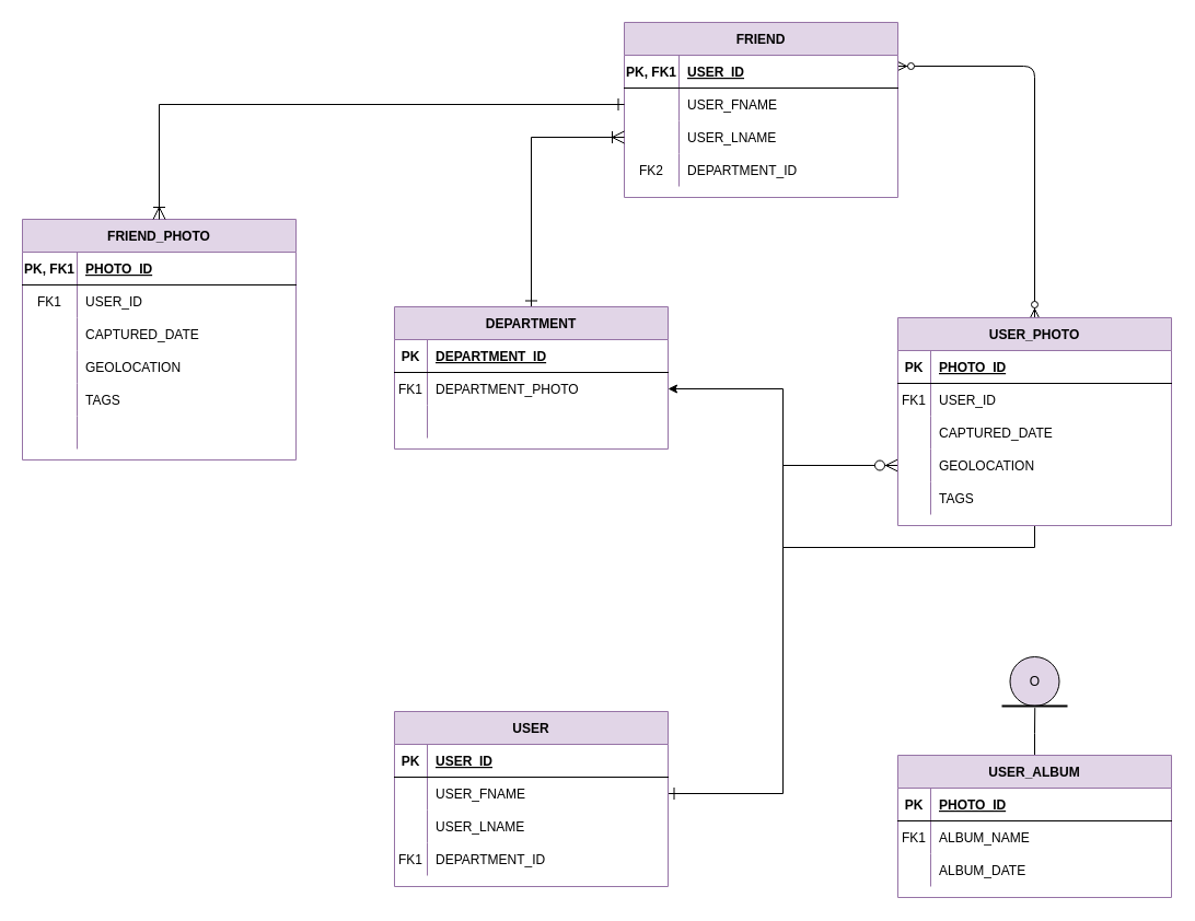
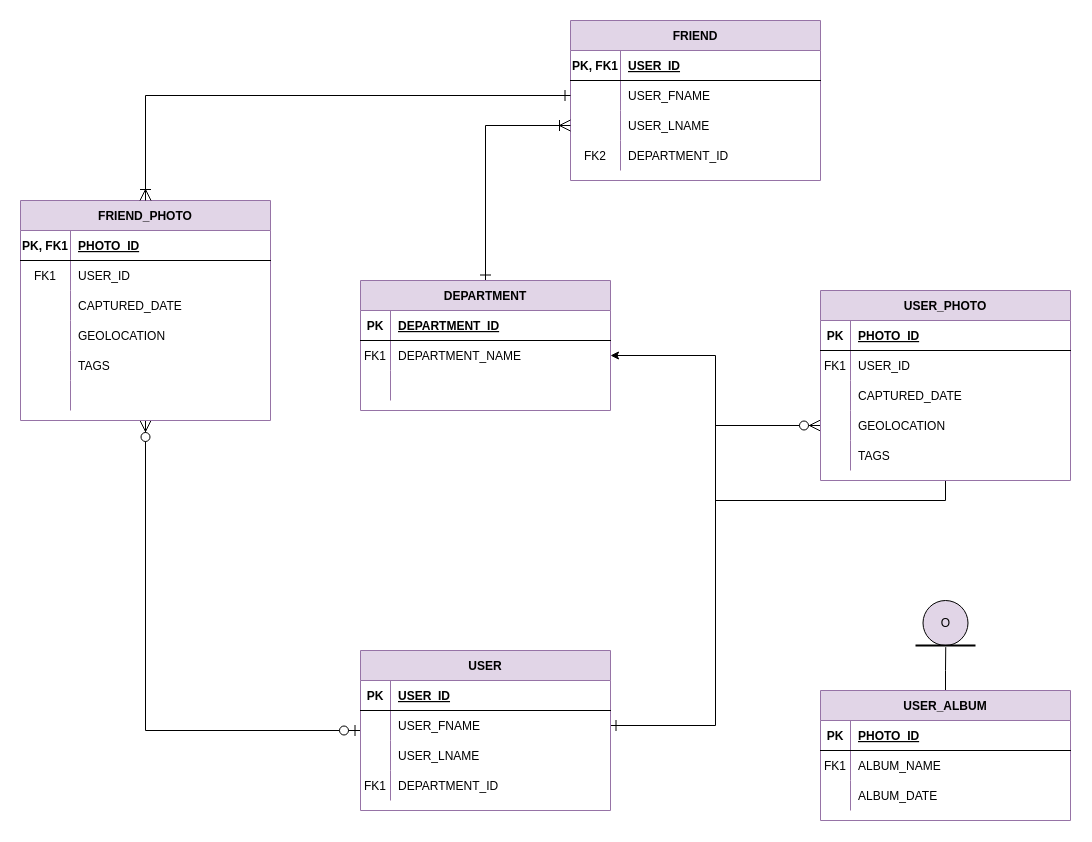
  <mxCell id="0" />
  <mxCell id="1" parent="0" />
- <mxCell id="2" value="" style="endArrow=ERzeroToMany;startArrow=ERzeroToMany;endFill=1;startFill=1;entryX=0.5;entryY=0;entryDx=0;entryDy=0;edgeStyle=elbowEdgeStyle;elbow=vertical;exitX=1;exitY=0.25;exitDx=0;exitDy=0;" parent="1" source="5" target="66" edge="1"><mxGeometry width="100" height="100" relative="1" as="geometry"><mxPoint x="730" y="-210" as="sourcePoint" /><mxPoint x="790" y="-185" as="targetPoint" /><Array as="points"><mxPoint x="970" y="60" /></Array></mxGeometry></mxCell>
  <mxCell id="3" style="edgeStyle=orthogonalEdgeStyle;rounded=0;orthogonalLoop=1;jettySize=auto;html=1;exitX=0.5;exitY=1;exitDx=0;exitDy=0;" edge="1" parent="1" source="66" target="42"><mxGeometry relative="1" as="geometry" /></mxCell>
  <mxCell id="4" style="edgeStyle=orthogonalEdgeStyle;rounded=0;orthogonalLoop=1;jettySize=auto;html=1;exitX=0.5;exitY=0;exitDx=0;exitDy=0;entryX=0.504;entryY=0.663;entryDx=0;entryDy=0;entryPerimeter=0;endArrow=none;endFill=0;" edge="1" parent="1" source="82" target="19"><mxGeometry relative="1" as="geometry" /></mxCell>
  <mxCell id="5" value="FRIEND" style="shape=table;startSize=30;container=1;collapsible=1;childLayout=tableLayout;fixedRows=1;rowLines=0;fontStyle=1;align=center;resizeLast=1;fillColor=#e1d5e7;strokeColor=#9673a6;" parent="1" vertex="1"><mxGeometry x="570" y="20" width="250" height="160" as="geometry" /></mxCell>
  <mxCell id="6" value="" style="shape=partialRectangle;collapsible=0;dropTarget=0;pointerEvents=0;fillColor=none;points=[[0,0.5],[1,0.5]];portConstraint=eastwest;top=0;left=0;right=0;bottom=1;" parent="5" vertex="1"><mxGeometry y="30" width="250" height="30" as="geometry" /></mxCell>
  <mxCell id="7" value="PK, FK1" style="shape=partialRectangle;overflow=hidden;connectable=0;fillColor=none;top=0;left=0;bottom=0;right=0;fontStyle=1;" parent="6" vertex="1"><mxGeometry width="50" height="30" as="geometry" /></mxCell>
  <mxCell id="8" value="USER_ID" style="shape=partialRectangle;overflow=hidden;connectable=0;fillColor=none;top=0;left=0;bottom=0;right=0;align=left;spacingLeft=6;fontStyle=5;" parent="6" vertex="1"><mxGeometry x="50" width="200" height="30" as="geometry" /></mxCell>
  <mxCell id="9" value="" style="shape=partialRectangle;collapsible=0;dropTarget=0;pointerEvents=0;fillColor=none;points=[[0,0.5],[1,0.5]];portConstraint=eastwest;top=0;left=0;right=0;bottom=0;" parent="5" vertex="1"><mxGeometry y="60" width="250" height="30" as="geometry" /></mxCell>
  <mxCell id="10" value="" style="shape=partialRectangle;overflow=hidden;connectable=0;fillColor=none;top=0;left=0;bottom=0;right=0;" parent="9" vertex="1"><mxGeometry width="50" height="30" as="geometry" /></mxCell>
  <mxCell id="11" value="USER_FNAME" style="shape=partialRectangle;overflow=hidden;connectable=0;fillColor=none;top=0;left=0;bottom=0;right=0;align=left;spacingLeft=6;" parent="9" vertex="1"><mxGeometry x="50" width="200" height="30" as="geometry" /></mxCell>
  <mxCell id="12" value="" style="shape=partialRectangle;collapsible=0;dropTarget=0;pointerEvents=0;fillColor=none;points=[[0,0.5],[1,0.5]];portConstraint=eastwest;top=0;left=0;right=0;bottom=0;" vertex="1" parent="5"><mxGeometry y="90" width="250" height="30" as="geometry" /></mxCell>
  <mxCell id="13" value="" style="shape=partialRectangle;overflow=hidden;connectable=0;fillColor=none;top=0;left=0;bottom=0;right=0;" vertex="1" parent="12"><mxGeometry width="50" height="30" as="geometry" /></mxCell>
  <mxCell id="14" value="USER_LNAME" style="shape=partialRectangle;overflow=hidden;connectable=0;fillColor=none;top=0;left=0;bottom=0;right=0;align=left;spacingLeft=6;" vertex="1" parent="12"><mxGeometry x="50" width="200" height="30" as="geometry" /></mxCell>
  <mxCell id="15" value="" style="shape=partialRectangle;collapsible=0;dropTarget=0;pointerEvents=0;fillColor=none;points=[[0,0.5],[1,0.5]];portConstraint=eastwest;top=0;left=0;right=0;bottom=0;" parent="5" vertex="1"><mxGeometry y="120" width="250" height="30" as="geometry" /></mxCell>
  <mxCell id="16" value="FK2" style="shape=partialRectangle;overflow=hidden;connectable=0;fillColor=none;top=0;left=0;bottom=0;right=0;" parent="15" vertex="1"><mxGeometry width="50" height="30" as="geometry" /></mxCell>
  <mxCell id="17" value="DEPARTMENT_ID" style="shape=partialRectangle;overflow=hidden;connectable=0;fillColor=none;top=0;left=0;bottom=0;right=0;align=left;spacingLeft=6;" parent="15" vertex="1"><mxGeometry x="50" width="200" height="30" as="geometry" /></mxCell>
  <mxCell id="18" value="O" style="ellipse;whiteSpace=wrap;html=1;aspect=fixed;fillColor=#e1d5e7;" vertex="1" parent="1"><mxGeometry x="922.5" y="600" width="45" height="45" as="geometry" /></mxCell>
  <mxCell id="19" value="" style="line;strokeWidth=2;html=1;" vertex="1" parent="1"><mxGeometry x="915" y="640" width="60" height="10" as="geometry" /></mxCell>
  <mxCell id="20" style="edgeStyle=orthogonalEdgeStyle;rounded=0;orthogonalLoop=1;jettySize=auto;html=1;exitX=1;exitY=0.5;exitDx=0;exitDy=0;entryX=0;entryY=0.5;entryDx=0;entryDy=0;endArrow=ERzeroToMany;endFill=1;startArrow=ERone;startFill=0;strokeWidth=1;endSize=9;startSize=9;" edge="1" parent="1" source="27" target="76"><mxGeometry relative="1" as="geometry" /></mxCell>
  <mxCell id="21" style="edgeStyle=orthogonalEdgeStyle;rounded=0;orthogonalLoop=1;jettySize=auto;html=1;entryX=0;entryY=0.5;entryDx=0;entryDy=0;startArrow=ERone;startFill=0;startSize=9;endArrow=ERoneToMany;endFill=0;endSize=9;strokeWidth=1;" edge="1" parent="1" source="36" target="12"><mxGeometry relative="1" as="geometry" /></mxCell>
+ <mxCell id="22" style="edgeStyle=orthogonalEdgeStyle;rounded=0;orthogonalLoop=1;jettySize=auto;html=1;entryX=0.5;entryY=1;entryDx=0;entryDy=0;startArrow=ERzeroToOne;startFill=1;startSize=9;endArrow=ERzeroToMany;endFill=1;endSize=9;strokeWidth=1;" edge="1" parent="1" source="23" target="46"><mxGeometry relative="1" as="geometry" /></mxCell>
  <mxCell id="23" value="USER" style="shape=table;startSize=30;container=1;collapsible=1;childLayout=tableLayout;fixedRows=1;rowLines=0;fontStyle=1;align=center;resizeLast=1;fillColor=#e1d5e7;strokeColor=#9673a6;" parent="1" vertex="1"><mxGeometry x="360" y="650" width="250" height="160" as="geometry" /></mxCell>
  <mxCell id="24" value="" style="shape=partialRectangle;collapsible=0;dropTarget=0;pointerEvents=0;fillColor=none;points=[[0,0.5],[1,0.5]];portConstraint=eastwest;top=0;left=0;right=0;bottom=1;" parent="23" vertex="1"><mxGeometry y="30" width="250" height="30" as="geometry" /></mxCell>
  <mxCell id="25" value="PK" style="shape=partialRectangle;overflow=hidden;connectable=0;fillColor=none;top=0;left=0;bottom=0;right=0;fontStyle=1;" parent="24" vertex="1"><mxGeometry width="30" height="30" as="geometry" /></mxCell>
  <mxCell id="26" value="USER_ID" style="shape=partialRectangle;overflow=hidden;connectable=0;fillColor=none;top=0;left=0;bottom=0;right=0;align=left;spacingLeft=6;fontStyle=5;" parent="24" vertex="1"><mxGeometry x="30" width="220" height="30" as="geometry" /></mxCell>
  <mxCell id="27" value="" style="shape=partialRectangle;collapsible=0;dropTarget=0;pointerEvents=0;fillColor=none;points=[[0,0.5],[1,0.5]];portConstraint=eastwest;top=0;left=0;right=0;bottom=0;" parent="23" vertex="1"><mxGeometry y="60" width="250" height="30" as="geometry" /></mxCell>
  <mxCell id="28" value="" style="shape=partialRectangle;overflow=hidden;connectable=0;fillColor=none;top=0;left=0;bottom=0;right=0;" parent="27" vertex="1"><mxGeometry width="30" height="30" as="geometry" /></mxCell>
  <mxCell id="29" value="USER_FNAME" style="shape=partialRectangle;overflow=hidden;connectable=0;fillColor=none;top=0;left=0;bottom=0;right=0;align=left;spacingLeft=6;" parent="27" vertex="1"><mxGeometry x="30" width="220" height="30" as="geometry" /></mxCell>
  <mxCell id="30" value="" style="shape=partialRectangle;collapsible=0;dropTarget=0;pointerEvents=0;fillColor=none;points=[[0,0.5],[1,0.5]];portConstraint=eastwest;top=0;left=0;right=0;bottom=0;" vertex="1" parent="23"><mxGeometry y="90" width="250" height="30" as="geometry" /></mxCell>
  <mxCell id="31" value="" style="shape=partialRectangle;overflow=hidden;connectable=0;fillColor=none;top=0;left=0;bottom=0;right=0;" vertex="1" parent="30"><mxGeometry width="30" height="30" as="geometry" /></mxCell>
  <mxCell id="32" value="USER_LNAME" style="shape=partialRectangle;overflow=hidden;connectable=0;fillColor=none;top=0;left=0;bottom=0;right=0;align=left;spacingLeft=6;" vertex="1" parent="30"><mxGeometry x="30" width="220" height="30" as="geometry" /></mxCell>
  <mxCell id="33" value="" style="shape=partialRectangle;collapsible=0;dropTarget=0;pointerEvents=0;fillColor=none;points=[[0,0.5],[1,0.5]];portConstraint=eastwest;top=0;left=0;right=0;bottom=0;" vertex="1" parent="23"><mxGeometry y="120" width="250" height="30" as="geometry" /></mxCell>
  <mxCell id="34" value="FK1" style="shape=partialRectangle;overflow=hidden;connectable=0;fillColor=none;top=0;left=0;bottom=0;right=0;" vertex="1" parent="33"><mxGeometry width="30" height="30" as="geometry" /></mxCell>
  <mxCell id="35" value="DEPARTMENT_ID" style="shape=partialRectangle;overflow=hidden;connectable=0;fillColor=none;top=0;left=0;bottom=0;right=0;align=left;spacingLeft=6;" vertex="1" parent="33"><mxGeometry x="30" width="220" height="30" as="geometry" /></mxCell>
  <mxCell id="36" value="DEPARTMENT" style="shape=table;startSize=30;container=1;collapsible=1;childLayout=tableLayout;fixedRows=1;rowLines=0;fontStyle=1;align=center;resizeLast=1;fillColor=#e1d5e7;strokeColor=#9673a6;" vertex="1" parent="1"><mxGeometry x="360" y="280" width="250" height="130" as="geometry" /></mxCell>
  <mxCell id="37" value="" style="shape=partialRectangle;collapsible=0;dropTarget=0;pointerEvents=0;fillColor=none;points=[[0,0.5],[1,0.5]];portConstraint=eastwest;top=0;left=0;right=0;bottom=1;" vertex="1" parent="36"><mxGeometry y="30" width="250" height="30" as="geometry" /></mxCell>
  <mxCell id="38" value="PK" style="shape=partialRectangle;overflow=hidden;connectable=0;fillColor=none;top=0;left=0;bottom=0;right=0;fontStyle=1;" vertex="1" parent="37"><mxGeometry width="30" height="30" as="geometry" /></mxCell>
  <mxCell id="39" value="DEPARTMENT_ID" style="shape=partialRectangle;overflow=hidden;connectable=0;fillColor=none;top=0;left=0;bottom=0;right=0;align=left;spacingLeft=6;fontStyle=5;" vertex="1" parent="37"><mxGeometry x="30" width="220" height="30" as="geometry" /></mxCell>
  <mxCell id="40" value="" style="shape=partialRectangle;collapsible=0;dropTarget=0;pointerEvents=0;fillColor=none;points=[[0,0.5],[1,0.5]];portConstraint=eastwest;top=0;left=0;right=0;bottom=0;" vertex="1" parent="36"><mxGeometry y="60" width="250" height="30" as="geometry" /></mxCell>
  <mxCell id="41" value="FK1" style="shape=partialRectangle;overflow=hidden;connectable=0;fillColor=none;top=0;left=0;bottom=0;right=0;" vertex="1" parent="40"><mxGeometry width="30" height="30" as="geometry" /></mxCell>
- <mxCell id="42" value="DEPARTMENT_PHOTO" style="shape=partialRectangle;overflow=hidden;connectable=0;fillColor=none;top=0;left=0;bottom=0;right=0;align=left;spacingLeft=6;" vertex="1" parent="40"><mxGeometry x="30" width="220" height="30" as="geometry" /></mxCell>
+ <mxCell id="42" value="DEPARTMENT_NAME" style="shape=partialRectangle;overflow=hidden;connectable=0;fillColor=none;top=0;left=0;bottom=0;right=0;align=left;spacingLeft=6;" vertex="1" parent="40"><mxGeometry x="30" width="220" height="30" as="geometry" /></mxCell>
  <mxCell id="43" value="" style="shape=partialRectangle;collapsible=0;dropTarget=0;pointerEvents=0;fillColor=none;points=[[0,0.5],[1,0.5]];portConstraint=eastwest;top=0;left=0;right=0;bottom=0;" vertex="1" parent="36"><mxGeometry y="90" width="250" height="30" as="geometry" /></mxCell>
  <mxCell id="44" value="" style="shape=partialRectangle;overflow=hidden;connectable=0;fillColor=none;top=0;left=0;bottom=0;right=0;" vertex="1" parent="43"><mxGeometry width="30" height="30" as="geometry" /></mxCell>
  <mxCell id="45" value="" style="shape=partialRectangle;overflow=hidden;connectable=0;fillColor=none;top=0;left=0;bottom=0;right=0;align=left;spacingLeft=6;" vertex="1" parent="43"><mxGeometry x="30" width="220" height="30" as="geometry" /></mxCell>
  <mxCell id="46" value="FRIEND_PHOTO" style="shape=table;startSize=30;container=1;collapsible=1;childLayout=tableLayout;fixedRows=1;rowLines=0;fontStyle=1;align=center;resizeLast=1;fillColor=#e1d5e7;strokeColor=#9673a6;" vertex="1" parent="1"><mxGeometry x="20" y="200" width="250" height="220" as="geometry" /></mxCell>
  <mxCell id="47" value="" style="shape=partialRectangle;collapsible=0;dropTarget=0;pointerEvents=0;fillColor=none;points=[[0,0.5],[1,0.5]];portConstraint=eastwest;top=0;left=0;right=0;bottom=1;" vertex="1" parent="46"><mxGeometry y="30" width="250" height="30" as="geometry" /></mxCell>
  <mxCell id="48" value="PK, FK1" style="shape=partialRectangle;overflow=hidden;connectable=0;fillColor=none;top=0;left=0;bottom=0;right=0;fontStyle=1;" vertex="1" parent="47"><mxGeometry width="50.0" height="30" as="geometry" /></mxCell>
  <mxCell id="49" value="PHOTO_ID" style="shape=partialRectangle;overflow=hidden;connectable=0;fillColor=none;top=0;left=0;bottom=0;right=0;align=left;spacingLeft=6;fontStyle=5;" vertex="1" parent="47"><mxGeometry x="50.0" width="200.0" height="30" as="geometry" /></mxCell>
  <mxCell id="50" value="" style="shape=partialRectangle;collapsible=0;dropTarget=0;pointerEvents=0;fillColor=none;points=[[0,0.5],[1,0.5]];portConstraint=eastwest;top=0;left=0;right=0;bottom=0;" vertex="1" parent="46"><mxGeometry y="60" width="250" height="30" as="geometry" /></mxCell>
  <mxCell id="51" value="FK1" style="shape=partialRectangle;overflow=hidden;connectable=0;fillColor=none;top=0;left=0;bottom=0;right=0;" vertex="1" parent="50"><mxGeometry width="50.0" height="30" as="geometry" /></mxCell>
  <mxCell id="52" value="USER_ID" style="shape=partialRectangle;overflow=hidden;connectable=0;fillColor=none;top=0;left=0;bottom=0;right=0;align=left;spacingLeft=6;" vertex="1" parent="50"><mxGeometry x="50.0" width="200.0" height="30" as="geometry" /></mxCell>
  <mxCell id="53" value="" style="shape=partialRectangle;collapsible=0;dropTarget=0;pointerEvents=0;fillColor=none;points=[[0,0.5],[1,0.5]];portConstraint=eastwest;top=0;left=0;right=0;bottom=0;" vertex="1" parent="46"><mxGeometry y="90" width="250" height="30" as="geometry" /></mxCell>
  <mxCell id="54" value="" style="shape=partialRectangle;overflow=hidden;connectable=0;fillColor=none;top=0;left=0;bottom=0;right=0;" vertex="1" parent="53"><mxGeometry width="50.0" height="30" as="geometry" /></mxCell>
  <mxCell id="55" value="CAPTURED_DATE" style="shape=partialRectangle;overflow=hidden;connectable=0;fillColor=none;top=0;left=0;bottom=0;right=0;align=left;spacingLeft=6;" vertex="1" parent="53"><mxGeometry x="50.0" width="200.0" height="30" as="geometry" /></mxCell>
  <mxCell id="56" value="" style="shape=partialRectangle;collapsible=0;dropTarget=0;pointerEvents=0;fillColor=none;points=[[0,0.5],[1,0.5]];portConstraint=eastwest;top=0;left=0;right=0;bottom=0;" vertex="1" parent="46"><mxGeometry y="120" width="250" height="30" as="geometry" /></mxCell>
  <mxCell id="57" value="" style="shape=partialRectangle;overflow=hidden;connectable=0;fillColor=none;top=0;left=0;bottom=0;right=0;" vertex="1" parent="56"><mxGeometry width="50.0" height="30" as="geometry" /></mxCell>
  <mxCell id="58" value="GEOLOCATION" style="shape=partialRectangle;overflow=hidden;connectable=0;fillColor=none;top=0;left=0;bottom=0;right=0;align=left;spacingLeft=6;" vertex="1" parent="56"><mxGeometry x="50.0" width="200.0" height="30" as="geometry" /></mxCell>
  <mxCell id="59" value="" style="shape=partialRectangle;collapsible=0;dropTarget=0;pointerEvents=0;fillColor=none;points=[[0,0.5],[1,0.5]];portConstraint=eastwest;top=0;left=0;right=0;bottom=0;" vertex="1" parent="46"><mxGeometry y="150" width="250" height="30" as="geometry" /></mxCell>
  <mxCell id="60" value="" style="shape=partialRectangle;overflow=hidden;connectable=0;fillColor=none;top=0;left=0;bottom=0;right=0;" vertex="1" parent="59"><mxGeometry width="50.0" height="30" as="geometry" /></mxCell>
  <mxCell id="61" value="TAGS" style="shape=partialRectangle;overflow=hidden;connectable=0;fillColor=none;top=0;left=0;bottom=0;right=0;align=left;spacingLeft=6;" vertex="1" parent="59"><mxGeometry x="50.0" width="200.0" height="30" as="geometry" /></mxCell>
  <mxCell id="62" value="" style="shape=partialRectangle;collapsible=0;dropTarget=0;pointerEvents=0;fillColor=none;points=[[0,0.5],[1,0.5]];portConstraint=eastwest;top=0;left=0;right=0;bottom=0;" vertex="1" parent="46"><mxGeometry y="180" width="250" height="30" as="geometry" /></mxCell>
  <mxCell id="63" value="" style="shape=partialRectangle;overflow=hidden;connectable=0;fillColor=none;top=0;left=0;bottom=0;right=0;" vertex="1" parent="62"><mxGeometry width="50.0" height="30" as="geometry" /></mxCell>
  <mxCell id="64" value="" style="shape=partialRectangle;overflow=hidden;connectable=0;fillColor=none;top=0;left=0;bottom=0;right=0;align=left;spacingLeft=6;" vertex="1" parent="62"><mxGeometry x="50.0" width="200.0" height="30" as="geometry" /></mxCell>
  <mxCell id="65" style="edgeStyle=orthogonalEdgeStyle;rounded=0;orthogonalLoop=1;jettySize=auto;html=1;exitX=0;exitY=0.5;exitDx=0;exitDy=0;startArrow=ERone;startFill=0;startSize=9;endArrow=ERoneToMany;endFill=0;endSize=9;strokeWidth=1;" edge="1" parent="1" source="9" target="46"><mxGeometry relative="1" as="geometry" /></mxCell>
  <mxCell id="66" value="USER_PHOTO" style="shape=table;startSize=30;container=1;collapsible=1;childLayout=tableLayout;fixedRows=1;rowLines=0;fontStyle=1;align=center;resizeLast=1;fillColor=#e1d5e7;strokeColor=#9673a6;" parent="1" vertex="1"><mxGeometry x="820" y="290" width="250" height="190" as="geometry" /></mxCell>
  <mxCell id="67" value="" style="shape=partialRectangle;collapsible=0;dropTarget=0;pointerEvents=0;fillColor=none;points=[[0,0.5],[1,0.5]];portConstraint=eastwest;top=0;left=0;right=0;bottom=1;" parent="66" vertex="1"><mxGeometry y="30" width="250" height="30" as="geometry" /></mxCell>
  <mxCell id="68" value="PK" style="shape=partialRectangle;overflow=hidden;connectable=0;fillColor=none;top=0;left=0;bottom=0;right=0;fontStyle=1;" parent="67" vertex="1"><mxGeometry width="30" height="30" as="geometry" /></mxCell>
  <mxCell id="69" value="PHOTO_ID" style="shape=partialRectangle;overflow=hidden;connectable=0;fillColor=none;top=0;left=0;bottom=0;right=0;align=left;spacingLeft=6;fontStyle=5;" parent="67" vertex="1"><mxGeometry x="30" width="220" height="30" as="geometry" /></mxCell>
  <mxCell id="70" value="" style="shape=partialRectangle;collapsible=0;dropTarget=0;pointerEvents=0;fillColor=none;points=[[0,0.5],[1,0.5]];portConstraint=eastwest;top=0;left=0;right=0;bottom=0;" vertex="1" parent="66"><mxGeometry y="60" width="250" height="30" as="geometry" /></mxCell>
  <mxCell id="71" value="FK1" style="shape=partialRectangle;overflow=hidden;connectable=0;fillColor=none;top=0;left=0;bottom=0;right=0;" vertex="1" parent="70"><mxGeometry width="30" height="30" as="geometry" /></mxCell>
  <mxCell id="72" value="USER_ID" style="shape=partialRectangle;overflow=hidden;connectable=0;fillColor=none;top=0;left=0;bottom=0;right=0;align=left;spacingLeft=6;" vertex="1" parent="70"><mxGeometry x="30" width="220" height="30" as="geometry" /></mxCell>
  <mxCell id="73" value="" style="shape=partialRectangle;collapsible=0;dropTarget=0;pointerEvents=0;fillColor=none;points=[[0,0.5],[1,0.5]];portConstraint=eastwest;top=0;left=0;right=0;bottom=0;" parent="66" vertex="1"><mxGeometry y="90" width="250" height="30" as="geometry" /></mxCell>
  <mxCell id="74" value="" style="shape=partialRectangle;overflow=hidden;connectable=0;fillColor=none;top=0;left=0;bottom=0;right=0;" parent="73" vertex="1"><mxGeometry width="30" height="30" as="geometry" /></mxCell>
  <mxCell id="75" value="CAPTURED_DATE" style="shape=partialRectangle;overflow=hidden;connectable=0;fillColor=none;top=0;left=0;bottom=0;right=0;align=left;spacingLeft=6;" parent="73" vertex="1"><mxGeometry x="30" width="220" height="30" as="geometry" /></mxCell>
  <mxCell id="76" value="" style="shape=partialRectangle;collapsible=0;dropTarget=0;pointerEvents=0;fillColor=none;points=[[0,0.5],[1,0.5]];portConstraint=eastwest;top=0;left=0;right=0;bottom=0;" parent="66" vertex="1"><mxGeometry y="120" width="250" height="30" as="geometry" /></mxCell>
  <mxCell id="77" value="" style="shape=partialRectangle;overflow=hidden;connectable=0;fillColor=none;top=0;left=0;bottom=0;right=0;" parent="76" vertex="1"><mxGeometry width="30" height="30" as="geometry" /></mxCell>
  <mxCell id="78" value="GEOLOCATION" style="shape=partialRectangle;overflow=hidden;connectable=0;fillColor=none;top=0;left=0;bottom=0;right=0;align=left;spacingLeft=6;" parent="76" vertex="1"><mxGeometry x="30" width="220" height="30" as="geometry" /></mxCell>
  <mxCell id="79" value="" style="shape=partialRectangle;collapsible=0;dropTarget=0;pointerEvents=0;fillColor=none;points=[[0,0.5],[1,0.5]];portConstraint=eastwest;top=0;left=0;right=0;bottom=0;" vertex="1" parent="66"><mxGeometry y="150" width="250" height="30" as="geometry" /></mxCell>
  <mxCell id="80" value="" style="shape=partialRectangle;overflow=hidden;connectable=0;fillColor=none;top=0;left=0;bottom=0;right=0;" vertex="1" parent="79"><mxGeometry width="30" height="30" as="geometry" /></mxCell>
  <mxCell id="81" value="TAGS" style="shape=partialRectangle;overflow=hidden;connectable=0;fillColor=none;top=0;left=0;bottom=0;right=0;align=left;spacingLeft=6;" vertex="1" parent="79"><mxGeometry x="30" width="220" height="30" as="geometry" /></mxCell>
  <mxCell id="82" value="USER_ALBUM" style="shape=table;startSize=30;container=1;collapsible=1;childLayout=tableLayout;fixedRows=1;rowLines=0;fontStyle=1;align=center;resizeLast=1;fillColor=#e1d5e7;strokeColor=#9673a6;" vertex="1" parent="1"><mxGeometry x="820" y="690" width="250" height="130" as="geometry" /></mxCell>
  <mxCell id="83" value="" style="shape=partialRectangle;collapsible=0;dropTarget=0;pointerEvents=0;fillColor=none;points=[[0,0.5],[1,0.5]];portConstraint=eastwest;top=0;left=0;right=0;bottom=1;" vertex="1" parent="82"><mxGeometry y="30" width="250" height="30" as="geometry" /></mxCell>
  <mxCell id="84" value="PK" style="shape=partialRectangle;overflow=hidden;connectable=0;fillColor=none;top=0;left=0;bottom=0;right=0;fontStyle=1;" vertex="1" parent="83"><mxGeometry width="30" height="30" as="geometry" /></mxCell>
  <mxCell id="85" value="PHOTO_ID" style="shape=partialRectangle;overflow=hidden;connectable=0;fillColor=none;top=0;left=0;bottom=0;right=0;align=left;spacingLeft=6;fontStyle=5;" vertex="1" parent="83"><mxGeometry x="30" width="220" height="30" as="geometry" /></mxCell>
  <mxCell id="86" value="" style="shape=partialRectangle;collapsible=0;dropTarget=0;pointerEvents=0;fillColor=none;points=[[0,0.5],[1,0.5]];portConstraint=eastwest;top=0;left=0;right=0;bottom=0;" vertex="1" parent="82"><mxGeometry y="60" width="250" height="30" as="geometry" /></mxCell>
  <mxCell id="87" value="FK1" style="shape=partialRectangle;overflow=hidden;connectable=0;fillColor=none;top=0;left=0;bottom=0;right=0;" vertex="1" parent="86"><mxGeometry width="30" height="30" as="geometry" /></mxCell>
  <mxCell id="88" value="ALBUM_NAME" style="shape=partialRectangle;overflow=hidden;connectable=0;fillColor=none;top=0;left=0;bottom=0;right=0;align=left;spacingLeft=6;" vertex="1" parent="86"><mxGeometry x="30" width="220" height="30" as="geometry" /></mxCell>
  <mxCell id="89" value="" style="shape=partialRectangle;collapsible=0;dropTarget=0;pointerEvents=0;fillColor=none;points=[[0,0.5],[1,0.5]];portConstraint=eastwest;top=0;left=0;right=0;bottom=0;" vertex="1" parent="82"><mxGeometry y="90" width="250" height="30" as="geometry" /></mxCell>
  <mxCell id="90" value="" style="shape=partialRectangle;overflow=hidden;connectable=0;fillColor=none;top=0;left=0;bottom=0;right=0;" vertex="1" parent="89"><mxGeometry width="30" height="30" as="geometry" /></mxCell>
  <mxCell id="91" value="ALBUM_DATE" style="shape=partialRectangle;overflow=hidden;connectable=0;fillColor=none;top=0;left=0;bottom=0;right=0;align=left;spacingLeft=6;" vertex="1" parent="89"><mxGeometry x="30" width="220" height="30" as="geometry" /></mxCell>
